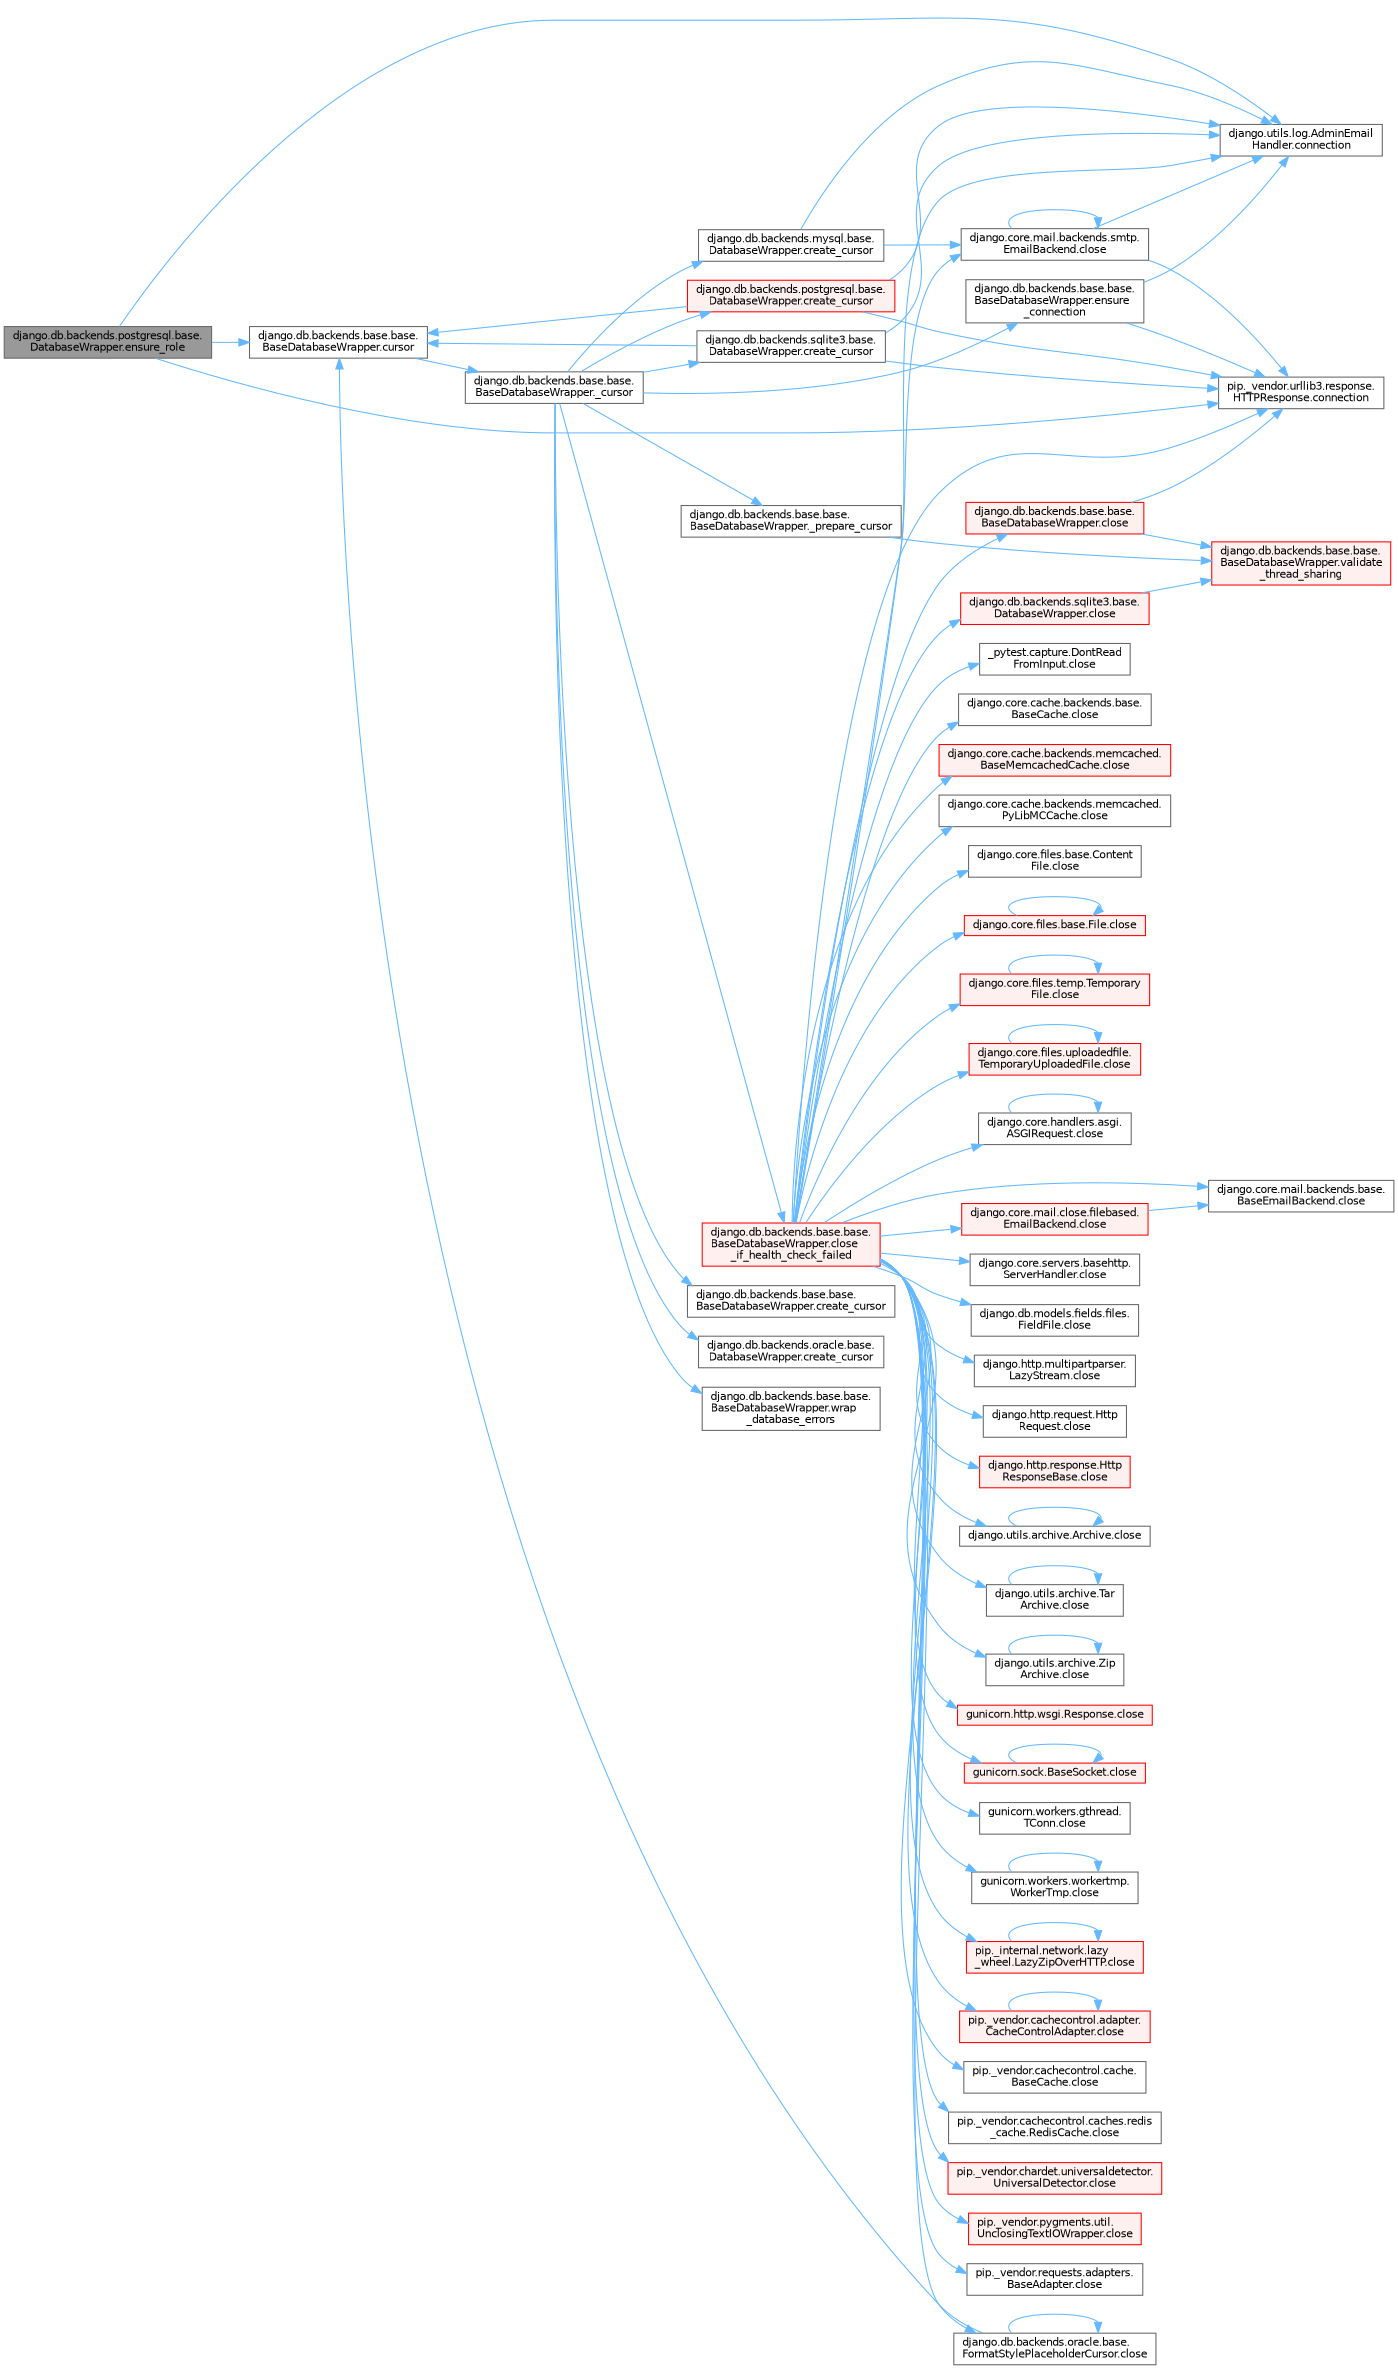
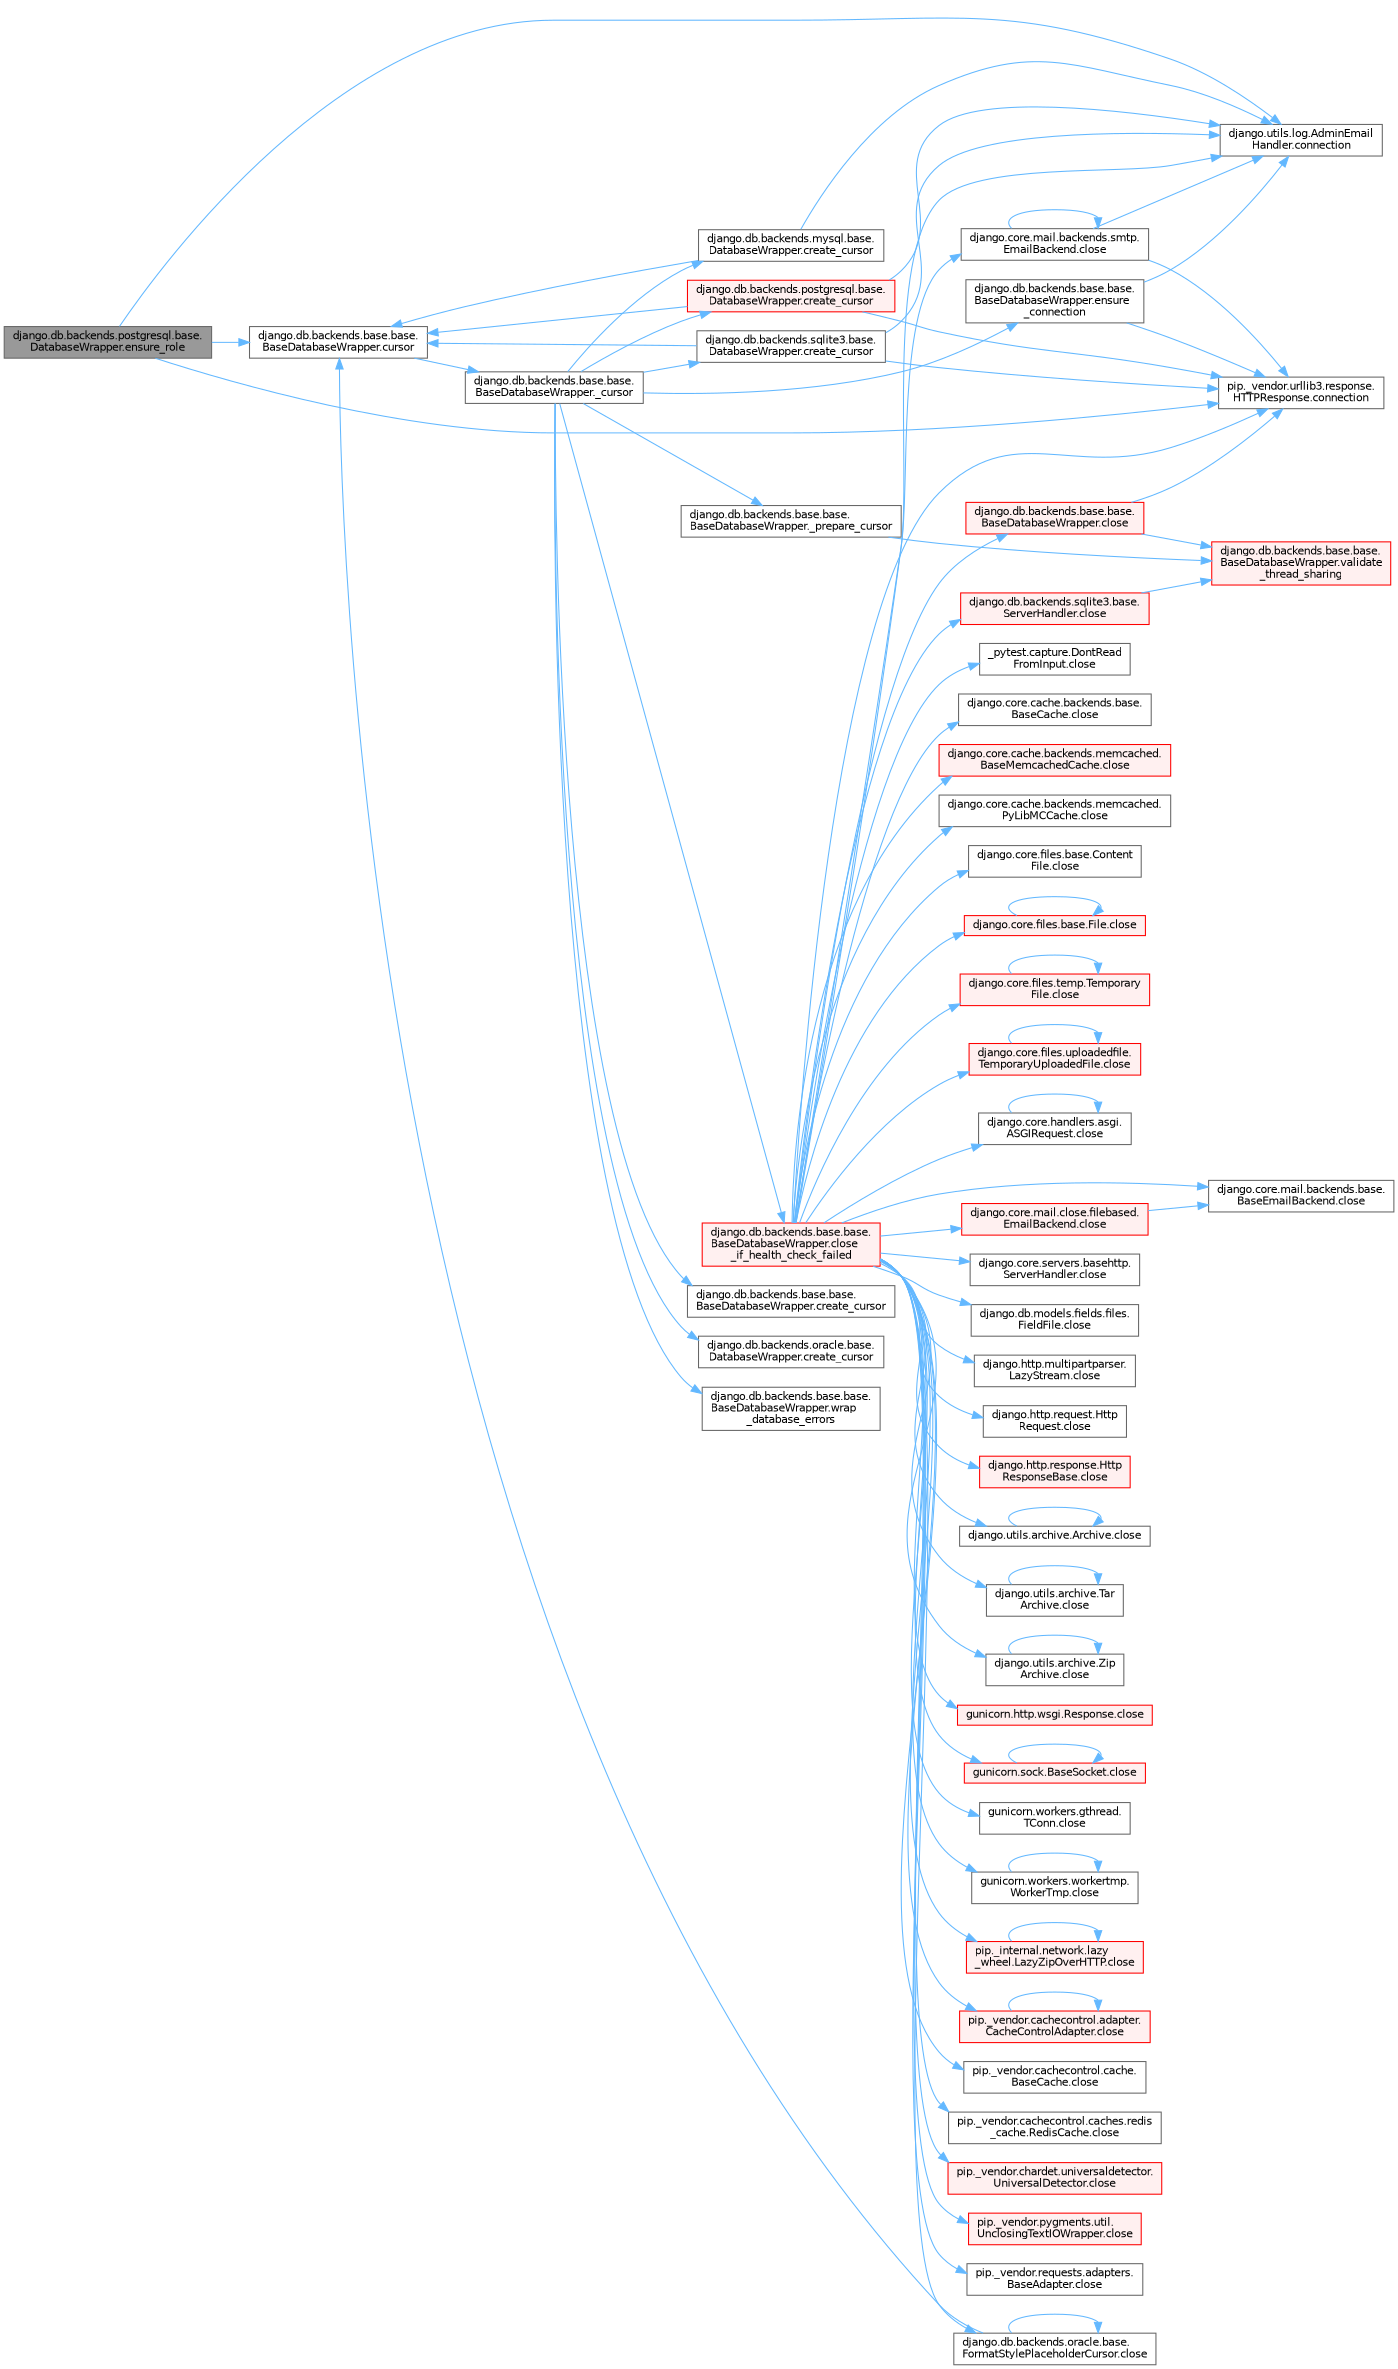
  digraph {
    rankdir=LR
    node [color=grey40 fillcolor=white fontname=Helvetica fontsize=10 shape=box style=filled]
    edge [color=steelblue1 fontname=Helvetica fontsize=10 labelfontname=Helvetica labelfontsize=10 style=solid]
    n1 [color=gray40 fillcolor=grey60 fontcolor=black height=0.2 label="django.db.backends.postgresql.base.\lDatabaseWrapper.ensure_role" width=0.4]
    n2 [height=0.2 label="django.utils.log.AdminEmail\lHandler.connection" width=0.4]
    n3 [height=0.2 label="pip._vendor.urllib3.response.\lHTTPResponse.connection" width=0.4]
    n4 [height=0.2 label="django.db.backends.base.base.\lBaseDatabaseWrapper.cursor" width=0.4]
    n5 [height=0.2 label="django.db.backends.base.base.\lBaseDatabaseWrapper._cursor" width=0.4]
    n6 [height=0.2 label="django.db.backends.base.base.\lBaseDatabaseWrapper._prepare_cursor" width=0.4]
    n7 [color=red fillcolor="#FFF0F0" height=0.2 label="django.db.backends.base.base.\lBaseDatabaseWrapper.close\l_if_health_check_failed" width=0.4]
    n8 [height=0.2 label="django.db.backends.base.base.\lBaseDatabaseWrapper.create_cursor" width=0.4]
    n9 [height=0.2 label="django.db.backends.mysql.base.\lDatabaseWrapper.create_cursor" width=0.4]
    n10 [height=0.2 label="django.db.backends.oracle.base.\lDatabaseWrapper.create_cursor" width=0.4]
    n11 [color=red fillcolor="#FFF0F0" height=0.2 label="django.db.backends.postgresql.base.\lDatabaseWrapper.create_cursor" width=0.4]
    n12 [height=0.2 label="django.db.backends.sqlite3.base.\lDatabaseWrapper.create_cursor" width=0.4]
    n13 [height=0.2 label="django.db.backends.base.base.\lBaseDatabaseWrapper.ensure\l_connection" width=0.4]
    n14 [height=0.2 label="django.db.backends.base.base.\lBaseDatabaseWrapper.wrap\l_database_errors" width=0.4]
    n15 [color=red fillcolor="#FFF0F0" height=0.2 label="django.db.backends.base.base.\lBaseDatabaseWrapper.validate\l_thread_sharing" width=0.4]
    n16 [height=0.2 label="_pytest.capture.DontRead\lFromInput.close" width=0.4]
    n17 [height=0.2 label="django.core.cache.backends.base.\lBaseCache.close" width=0.4]
    n18 [color=red fillcolor="#FFF0F0" height=0.2 label="django.core.cache.backends.memcached.\lBaseMemcachedCache.close" width=0.4]
    n19 [height=0.2 label="django.core.cache.backends.memcached.\lPyLibMCCache.close" width=0.4]
    n20 [height=0.2 label="django.core.files.base.Content\lFile.close" width=0.4]
    n21 [color=red fillcolor="#FFF0F0" height=0.2 label="django.core.files.base.File.close" width=0.4]
    n22 [color=red fillcolor="#FFF0F0" height=0.2 label="django.core.files.temp.Temporary\lFile.close" width=0.4]
    n23 [color=red fillcolor="#FFF0F0" height=0.2 label="django.core.files.uploadedfile.\lTemporaryUploadedFile.close" width=0.4]
    n24 [height=0.2 label="django.core.handlers.asgi.\lASGIRequest.close" width=0.4]
    n25 [height=0.2 label="django.core.mail.backends.base.\lBaseEmailBackend.close" width=0.4]
    n26 [color=red fillcolor="#FFF0F0" height=0.2 label="django.core.mail.close.filebased.\lEmailBackend.close" width=0.4]
    n27 [height=0.2 label="django.core.mail.backends.smtp.\lEmailBackend.close" width=0.4]
    n28 [height=0.2 label="django.core.servers.basehttp.\lServerHandler.close" width=0.4]
    n29 [color=red fillcolor="#FFF0F0" height=0.2 label="django.db.backends.base.base.\lBaseDatabaseWrapper.close" width=0.4]
    n30 [height=0.2 label="django.db.backends.oracle.base.\lFormatStylePlaceholderCursor.close" width=0.4]
-   n31 [color=red fillcolor="#FFF0F0" height=0.2 label="django.db.backends.sqlite3.base.\lDatabaseWrapper.close" width=0.4]
+   n31 [color=red fillcolor="#FFF0F0" height=0.2 label="django.db.backends.sqlite3.base.\lServerHandler.close" width=0.4]
    n32 [height=0.2 label="django.db.models.fields.files.\lFieldFile.close" width=0.4]
    n33 [height=0.2 label="django.http.multipartparser.\lLazyStream.close" width=0.4]
    n34 [height=0.2 label="django.http.request.Http\lRequest.close" width=0.4]
    n35 [color=red fillcolor="#FFF0F0" height=0.2 label="django.http.response.Http\lResponseBase.close" width=0.4]
    n36 [height=0.2 label="django.utils.archive.Archive.close" width=0.4]
    n37 [height=0.2 label="django.utils.archive.Tar\lArchive.close" width=0.4]
    n38 [height=0.2 label="django.utils.archive.Zip\lArchive.close" width=0.4]
    n39 [color=red fillcolor="#FFF0F0" height=0.2 label="gunicorn.http.wsgi.Response.close" width=0.4]
    n40 [color=red fillcolor="#FFF0F0" height=0.2 label="gunicorn.sock.BaseSocket.close" width=0.4]
    n41 [height=0.2 label="gunicorn.workers.gthread.\lTConn.close" width=0.4]
    n42 [height=0.2 label="gunicorn.workers.workertmp.\lWorkerTmp.close" width=0.4]
    n43 [color=red fillcolor="#FFF0F0" height=0.2 label="pip._internal.network.lazy\l_wheel.LazyZipOverHTTP.close" width=0.4]
    n44 [color=red fillcolor="#FFF0F0" height=0.2 label="pip._vendor.cachecontrol.adapter.\lCacheControlAdapter.close" width=0.4]
    n45 [height=0.2 label="pip._vendor.cachecontrol.cache.\lBaseCache.close" width=0.4]
    n46 [height=0.2 label="pip._vendor.cachecontrol.caches.redis\l_cache.RedisCache.close" width=0.4]
    n47 [color=red fillcolor="#FFF0F0" height=0.2 label="pip._vendor.chardet.universaldetector.\lUniversalDetector.close" width=0.4]
    n48 [color=red fillcolor="#FFF0F0" height=0.2 label="pip._vendor.pygments.util.\lUnclosingTextIOWrapper.close" width=0.4]
    n49 [height=0.2 label="pip._vendor.requests.adapters.\lBaseAdapter.close" width=0.4]
    n1 -> n2
    n1 -> n3
    n1 -> n4
    n4 -> n5
    n5 -> n6
    n5 -> n7
    n5 -> n8
    n5 -> n9
    n5 -> n10
    n5 -> n11
    n5 -> n12
    n5 -> n13
    n5 -> n14
    n6 -> n15
    n7 -> n2
    n7 -> n3
    n7 -> n16
    n7 -> n17
    n7 -> n18
    n7 -> n19
    n7 -> n20
    n7 -> n21
    n7 -> n22
    n7 -> n23
    n7 -> n24
    n7 -> n25
    n7 -> n26
    n7 -> n27
    n7 -> n28
    n7 -> n29
    n7 -> n30
    n7 -> n31
    n7 -> n32
    n7 -> n33
    n7 -> n34
    n7 -> n35
    n7 -> n36
    n7 -> n37
    n7 -> n38
    n7 -> n39
    n7 -> n40
    n7 -> n41
    n7 -> n42
    n7 -> n43
    n7 -> n44
    n7 -> n45
    n7 -> n46
    n7 -> n47
    n7 -> n48
    n7 -> n49
    n9 -> n2
-   n9 -> n27
+   n9 -> n4
    n11 -> n2
    n11 -> n3
    n11 -> n4
    n12 -> n2
    n12 -> n3
    n12 -> n4
    n13 -> n2
    n13 -> n3
    n21 -> n21
    n22 -> n22
    n23 -> n23
    n24 -> n24
    n26 -> n25
    n27 -> n2
    n27 -> n3
    n27 -> n27
    n29 -> n3
    n29 -> n15
    n30 -> n4
    n30 -> n30
    n31 -> n15
    n36 -> n36
    n37 -> n37
    n38 -> n38
    n40 -> n40
    n42 -> n42
    n43 -> n43
    n44 -> n44
  }
